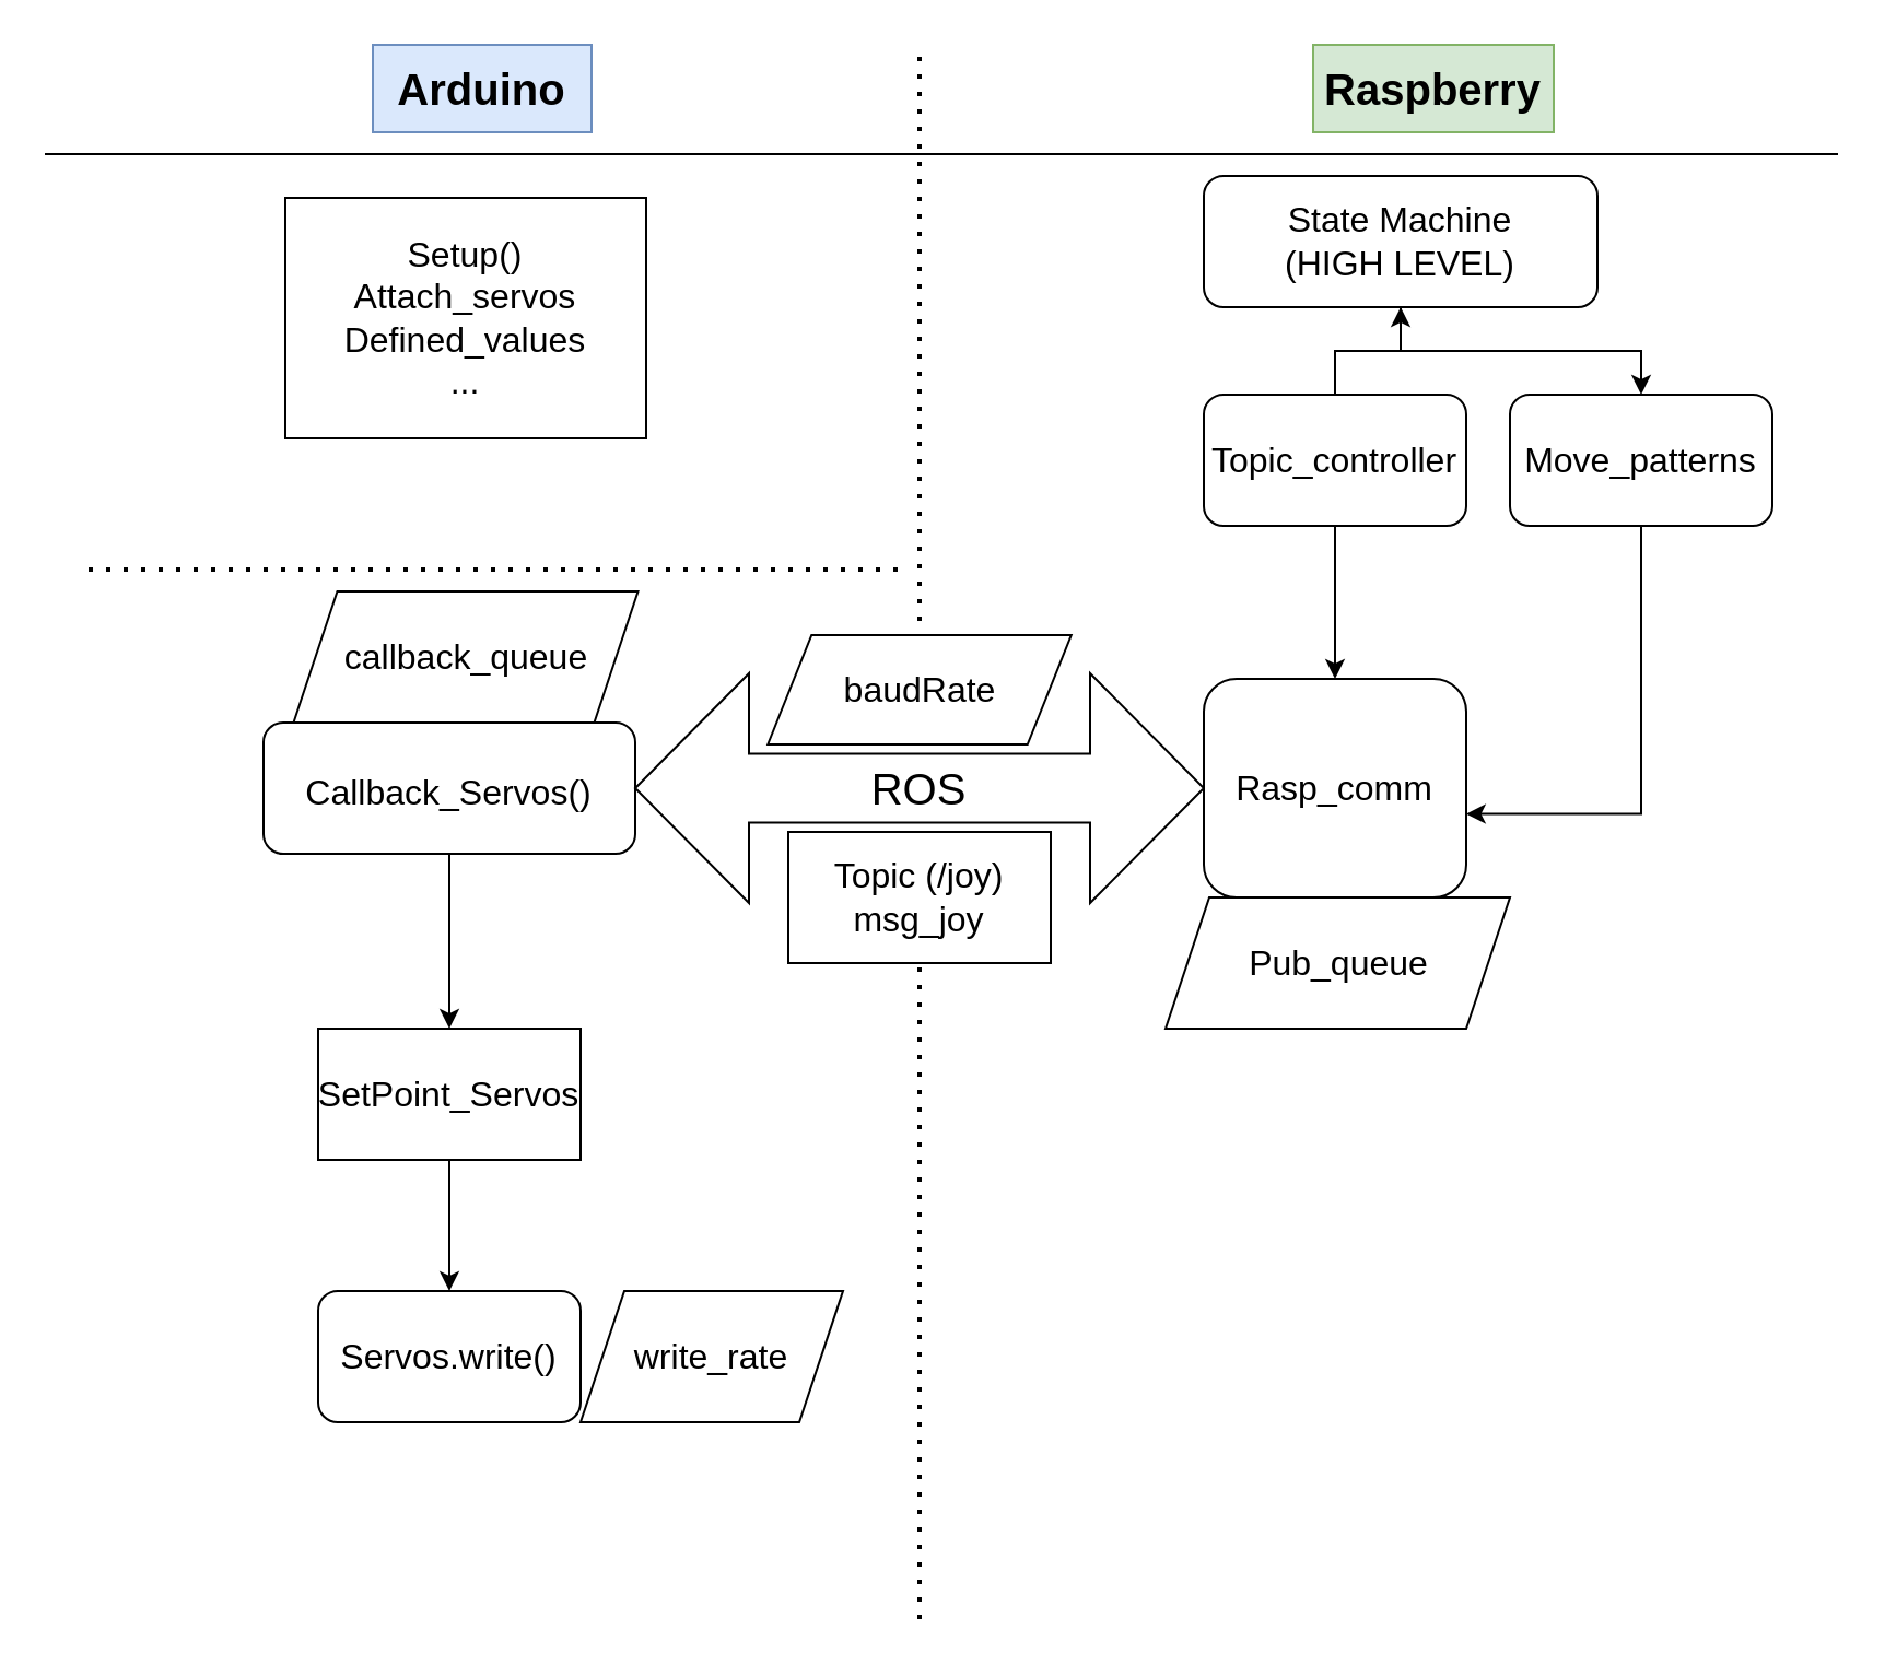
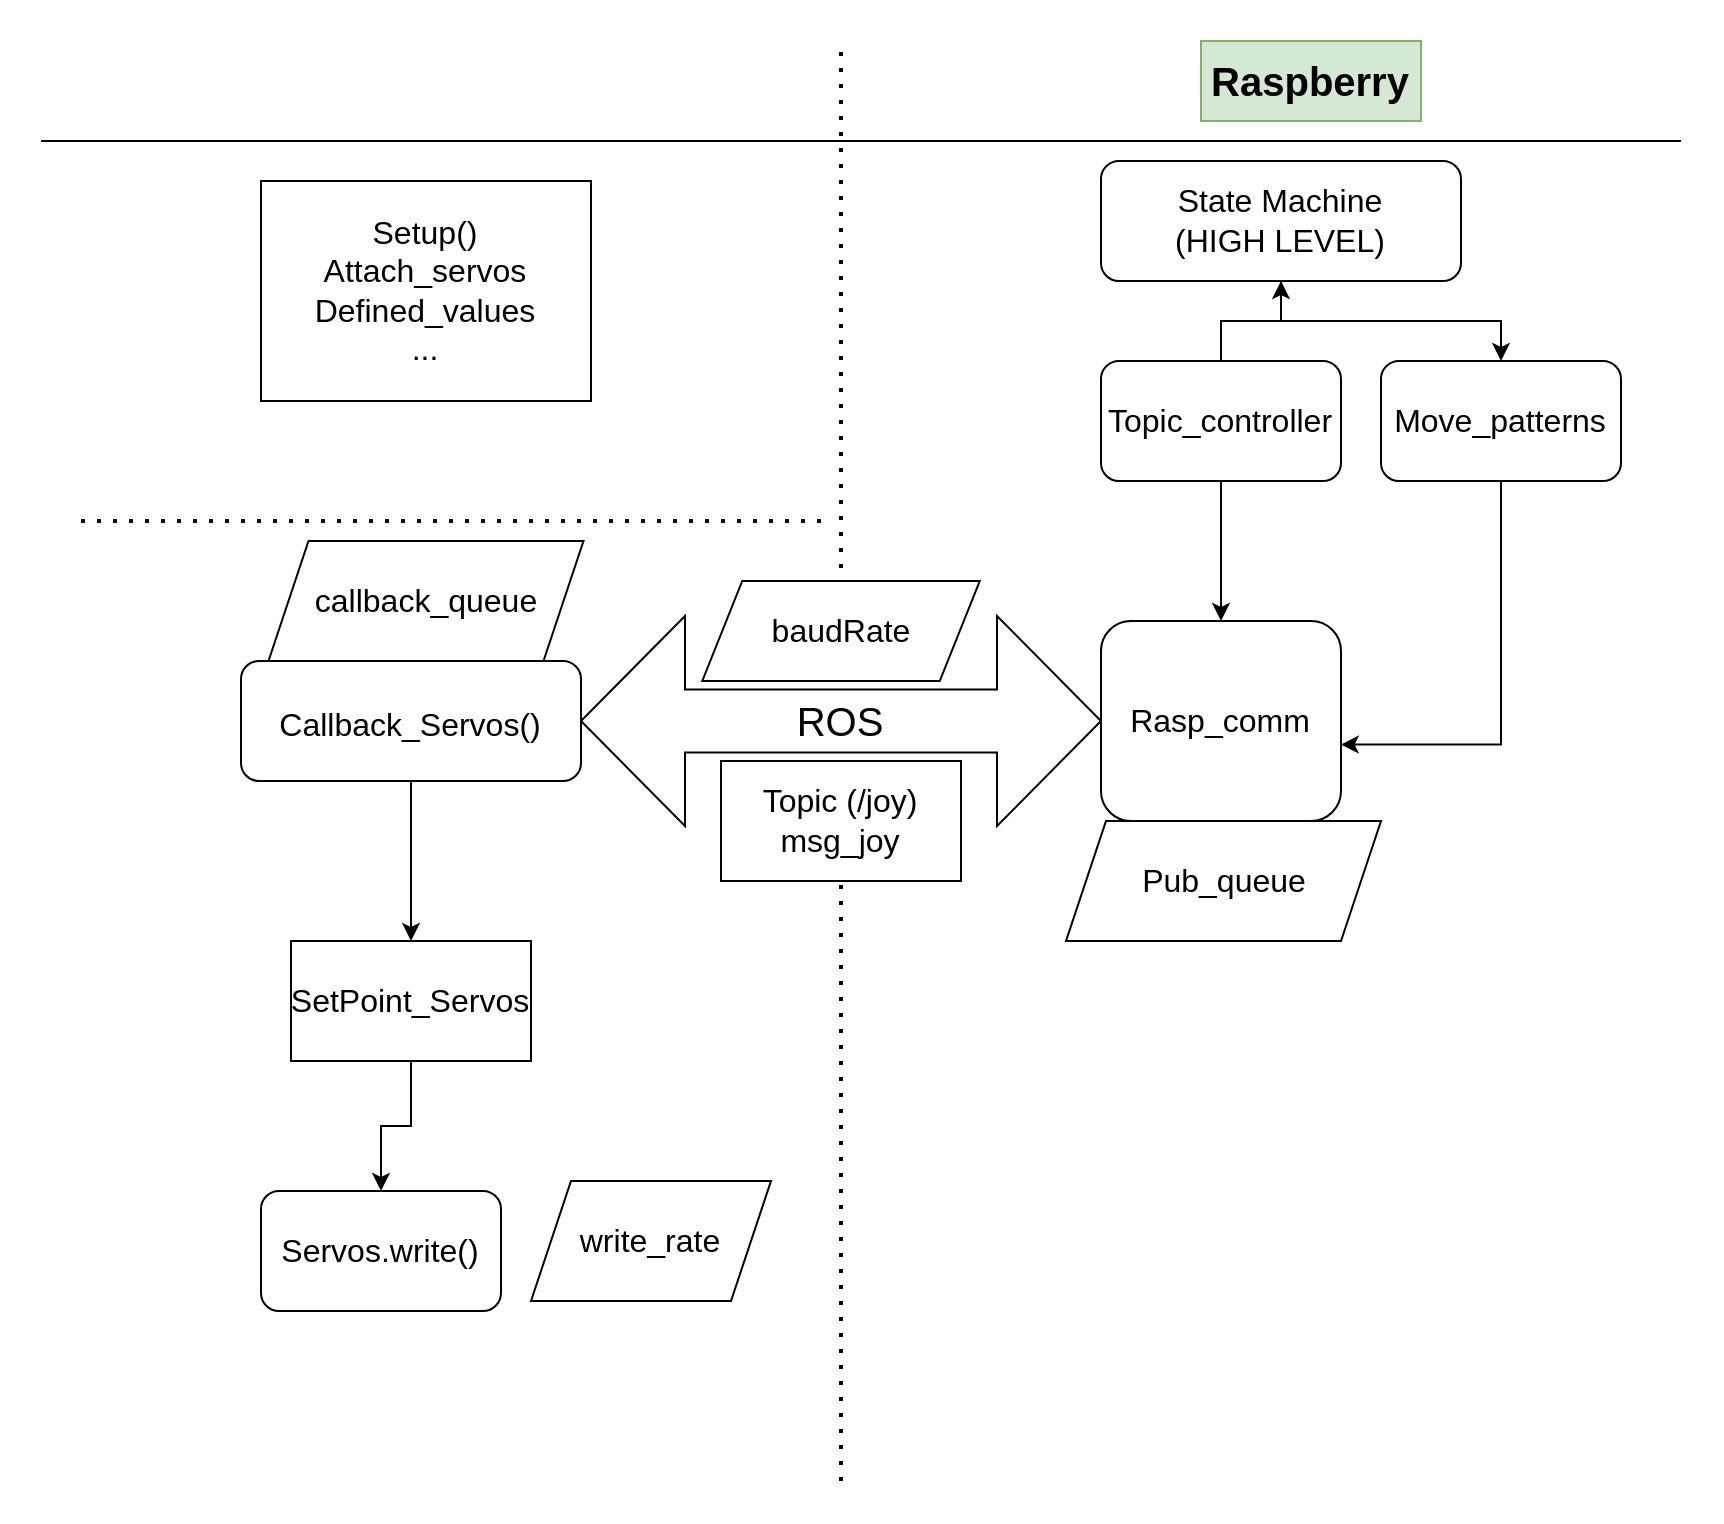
  <mxCell id="0" />
  <mxCell id="1" parent="0" />
  <mxCell id="2" value="" style="endArrow=none;dashed=1;html=1;dashPattern=1 3;strokeWidth=2;rounded=0;startArrow=none;" edge="1" parent="1" source="8"><mxGeometry width="50" height="50" relative="1" as="geometry"><mxPoint x="420" y="740" as="sourcePoint" /><mxPoint x="420" y="20" as="targetPoint" /></mxGeometry></mxCell>
- <mxCell id="3" value="Arduino" style="text;html=1;strokeColor=#6c8ebf;fillColor=#dae8fc;align=center;verticalAlign=middle;whiteSpace=wrap;rounded=0;fontSize=20;fontStyle=1" vertex="1" parent="1"><mxGeometry x="170" y="20" width="100" height="40" as="geometry" /></mxCell>
  <mxCell id="4" value="Raspberry" style="text;html=1;strokeColor=#82b366;fillColor=#d5e8d4;align=center;verticalAlign=middle;whiteSpace=wrap;rounded=0;fontSize=20;fontStyle=1;" vertex="1" parent="1"><mxGeometry x="600" y="20" width="110" height="40" as="geometry" /></mxCell>
  <mxCell id="5" value="" style="endArrow=none;html=1;rounded=0;fontSize=20;" edge="1" parent="1"><mxGeometry width="50" height="50" relative="1" as="geometry"><mxPoint y="70" as="sourcePoint" x="20" /><mxPoint x="840" y="70" as="targetPoint" /><Array as="points"><mxPoint x="55" y="70" /></Array></mxGeometry></mxCell>
  <mxCell id="6" style="edgeStyle=orthogonalEdgeStyle;rounded=0;orthogonalLoop=1;jettySize=auto;html=1;fontSize=16;" edge="1" parent="1" source="7"><mxGeometry relative="1" as="geometry"><mxPoint x="205" y="470" as="targetPoint" /></mxGeometry></mxCell>
  <mxCell id="7" value="&lt;font style=&quot;font-size: 16px&quot;&gt;Callback_Servos()&lt;br&gt;&lt;/font&gt;" style="rounded=1;whiteSpace=wrap;html=1;fontSize=20;" vertex="1" parent="1"><mxGeometry x="120" y="330" width="170" height="60" as="geometry" /></mxCell>
  <mxCell id="8" value="ROS" style="shape=doubleArrow;whiteSpace=wrap;html=1;fontSize=20;" vertex="1" parent="1"><mxGeometry x="290" y="307.5" width="260" height="105" as="geometry" /></mxCell>
  <mxCell id="9" value="" style="endArrow=none;dashed=1;html=1;dashPattern=1 3;strokeWidth=2;rounded=0;" edge="1" parent="1" target="8"><mxGeometry width="50" height="50" relative="1" as="geometry"><mxPoint x="420" y="740" as="sourcePoint" /><mxPoint x="420" y="20" as="targetPoint" /></mxGeometry></mxCell>
- <mxCell id="10" value="Servos.write()" style="rounded=1;whiteSpace=wrap;html=1;fontSize=16;" vertex="1" parent="1"><mxGeometry x="145" y="590" width="120" height="60" as="geometry" /></mxCell>
+ <mxCell id="10" value="Servos.write()" style="rounded=1;whiteSpace=wrap;html=1;fontSize=16;" vertex="1" parent="1"><mxGeometry x="130" y="595" width="120" height="60" as="geometry" /></mxCell>
  <mxCell id="11" style="edgeStyle=orthogonalEdgeStyle;rounded=0;orthogonalLoop=1;jettySize=auto;html=1;fontSize=16;" edge="1" parent="1" source="12" target="10"><mxGeometry relative="1" as="geometry" /></mxCell>
  <mxCell id="12" value="SetPoint_Servos" style="rounded=0;whiteSpace=wrap;html=1;fontSize=16;" vertex="1" parent="1"><mxGeometry x="145" y="470" width="120" height="60" as="geometry" /></mxCell>
  <mxCell id="13" value="Rasp_comm" style="rounded=1;whiteSpace=wrap;html=1;fontSize=16;" vertex="1" parent="1"><mxGeometry x="550" y="310" width="120" height="100" as="geometry" /></mxCell>
  <mxCell id="14" value="Setup()&lt;br&gt;Attach_servos&lt;br&gt;Defined_values&lt;br&gt;..." style="rounded=0;whiteSpace=wrap;html=1;fontSize=16;" vertex="1" parent="1"><mxGeometry x="130" y="90" width="165" height="110" as="geometry" /></mxCell>
  <mxCell id="15" value="" style="endArrow=none;dashed=1;html=1;dashPattern=1 3;strokeWidth=2;rounded=0;fontSize=16;" edge="1" parent="1"><mxGeometry width="50" height="50" relative="1" as="geometry"><mxPoint x="40" y="260" as="sourcePoint" /><mxPoint x="410" y="260" as="targetPoint" /></mxGeometry></mxCell>
  <mxCell id="16" style="edgeStyle=orthogonalEdgeStyle;rounded=0;orthogonalLoop=1;jettySize=auto;html=1;fontSize=16;" edge="1" parent="1" source="17" target="23"><mxGeometry relative="1" as="geometry"><mxPoint x="760" y="180" as="targetPoint" /></mxGeometry></mxCell>
  <mxCell id="17" value="State Machine&lt;br&gt;(HIGH LEVEL)" style="rounded=1;whiteSpace=wrap;html=1;fontSize=16;" vertex="1" parent="1"><mxGeometry x="550" y="80" width="180" height="60" as="geometry" /></mxCell>
  <mxCell id="18" value="Topic (/joy)&lt;br&gt;msg_joy" style="rounded=0;whiteSpace=wrap;html=1;fontSize=16;" vertex="1" parent="1"><mxGeometry x="360" y="380" width="120" height="60" as="geometry" /></mxCell>
  <mxCell id="19" style="edgeStyle=orthogonalEdgeStyle;rounded=0;orthogonalLoop=1;jettySize=auto;html=1;fontSize=16;" edge="1" parent="1" source="21" target="13"><mxGeometry relative="1" as="geometry" /></mxCell>
  <mxCell id="20" style="edgeStyle=orthogonalEdgeStyle;rounded=0;orthogonalLoop=1;jettySize=auto;html=1;fontSize=16;" edge="1" parent="1" source="21" target="17"><mxGeometry relative="1" as="geometry" /></mxCell>
  <mxCell id="21" value="Topic_controller" style="rounded=1;whiteSpace=wrap;html=1;fontSize=16;" vertex="1" parent="1"><mxGeometry x="550" y="180" width="120" height="60" as="geometry" /></mxCell>
  <mxCell id="22" style="edgeStyle=orthogonalEdgeStyle;rounded=0;orthogonalLoop=1;jettySize=auto;html=1;entryX=0.999;entryY=0.618;entryDx=0;entryDy=0;entryPerimeter=0;fontSize=16;" edge="1" parent="1" source="23" target="13"><mxGeometry relative="1" as="geometry"><Array as="points"><mxPoint x="750" y="372" /></Array></mxGeometry></mxCell>
  <mxCell id="23" value="Move_patterns" style="rounded=1;whiteSpace=wrap;html=1;fontSize=16;" vertex="1" parent="1"><mxGeometry x="690" y="180" width="120" height="60" as="geometry" /></mxCell>
  <mxCell id="24" value="write_rate" style="shape=parallelogram;perimeter=parallelogramPerimeter;whiteSpace=wrap;html=1;fixedSize=1;fontSize=16;" vertex="1" parent="1"><mxGeometry x="265" y="590" width="120" height="60" as="geometry" /></mxCell>
  <mxCell id="25" value="callback_queue" style="shape=parallelogram;perimeter=parallelogramPerimeter;whiteSpace=wrap;html=1;fixedSize=1;fontSize=16;" vertex="1" parent="1"><mxGeometry x="133.75" y="270" width="157.5" height="60" as="geometry" /></mxCell>
  <mxCell id="26" value="Pub_queue" style="shape=parallelogram;perimeter=parallelogramPerimeter;whiteSpace=wrap;html=1;fixedSize=1;fontSize=16;" vertex="1" parent="1"><mxGeometry x="532.5" y="410" width="157.5" height="60" as="geometry" /></mxCell>
  <mxCell id="27" value="baudRate" style="shape=parallelogram;perimeter=parallelogramPerimeter;whiteSpace=wrap;html=1;fixedSize=1;fontSize=16;" vertex="1" parent="1"><mxGeometry x="350.63" y="290" width="138.75" height="50" as="geometry" /></mxCell>
